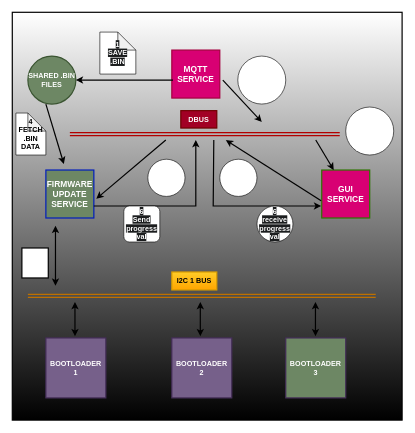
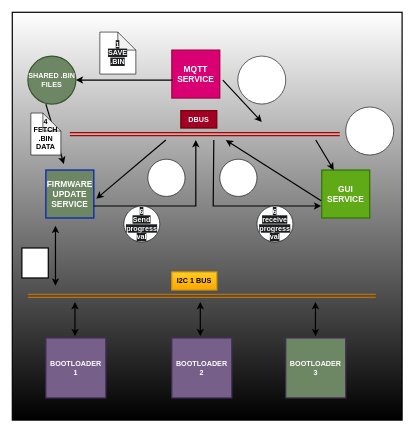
  <mxCell id="0" />
  <mxCell id="1" parent="0" />
  <mxCell id="2" value="" style="rounded=0;whiteSpace=wrap;html=1;gradientColor=default;fillColor=#FFFFFF;strokeWidth=2;fontColor=#000000;strokeColor=#000000;" parent="1" vertex="1"><mxGeometry x="20" y="20" width="650" height="680" as="geometry" /></mxCell>
  <mxCell id="3" value="&lt;b style=&quot;font-size: 14px;&quot;&gt;FIRMWARE&lt;br&gt;UPDATE SERVICE&lt;/b&gt;" style="whiteSpace=wrap;html=1;aspect=fixed;strokeWidth=2;fontColor=#ffffff;strokeColor=#001DBC;fillColor=#6d8764;" parent="1" vertex="1"><mxGeometry x="76" y="283" width="80" height="80" as="geometry" /></mxCell>
  <mxCell id="4" value="&lt;b style=&quot;font-size: 14px;&quot;&gt;MQTT&lt;br&gt;SERVICE&lt;/b&gt;" style="whiteSpace=wrap;html=1;aspect=fixed;strokeWidth=2;fontColor=#ffffff;strokeColor=#A50040;fillColor=#d80073;" parent="1" vertex="1"><mxGeometry x="286" y="83" width="80" height="80" as="geometry" /></mxCell>
- <mxCell id="5" value="&lt;b style=&quot;font-size: 14px;&quot;&gt;GUI&lt;br&gt;SERVICE&lt;br&gt;&lt;/b&gt;" style="whiteSpace=wrap;html=1;aspect=fixed;strokeWidth=2;fillColor=#d80073;fontColor=#ffffff;strokeColor=#2D7600;" parent="1" vertex="1"><mxGeometry x="536" y="283" width="80" height="80" as="geometry" /></mxCell>
+ <mxCell id="5" value="&lt;b style=&quot;font-size: 14px;&quot;&gt;GUI&lt;br&gt;SERVICE&lt;br&gt;&lt;/b&gt;" style="whiteSpace=wrap;html=1;aspect=fixed;strokeWidth=2;fillColor=#60a917;fontColor=#ffffff;strokeColor=#2D7600;" parent="1" vertex="1"><mxGeometry x="536" y="283" width="80" height="80" as="geometry" /></mxCell>
  <mxCell id="6" value="&lt;b&gt;DBUS&lt;/b&gt;" style="text;strokeColor=#6F0000;align=center;fillColor=#a20025;html=1;verticalAlign=middle;whiteSpace=wrap;rounded=0;strokeWidth=2;fontColor=#ffffff;" parent="1" vertex="1"><mxGeometry x="301" y="184" width="60" height="29" as="geometry" /></mxCell>
  <mxCell id="7" value="" style="endArrow=classic;html=1;rounded=0;exitX=1.063;exitY=0.625;exitDx=0;exitDy=0;exitPerimeter=0;fillColor=#0050ef;strokeColor=#000000;strokeWidth=2;fontColor=#000000;" parent="1" source="4" edge="1"><mxGeometry width="50" height="50" relative="1" as="geometry"><mxPoint x="426" y="163" as="sourcePoint" /><mxPoint x="436" y="203" as="targetPoint" /></mxGeometry></mxCell>
  <mxCell id="8" value="" style="endArrow=classic;html=1;rounded=0;entryX=0.25;entryY=0;entryDx=0;entryDy=0;fillColor=#0050ef;strokeColor=#000000;strokeWidth=2;fontColor=#000000;" parent="1" target="5" edge="1"><mxGeometry width="50" height="50" relative="1" as="geometry"><mxPoint x="526" y="233" as="sourcePoint" /><mxPoint x="526" y="243" as="targetPoint" /></mxGeometry></mxCell>
  <mxCell id="9" value="&lt;b&gt;SHARED .BIN FILES&lt;/b&gt;" style="ellipse;whiteSpace=wrap;html=1;aspect=fixed;strokeWidth=2;fontColor=#ffffff;strokeColor=#3A5431;fillColor=#6d8764;" parent="1" vertex="1"><mxGeometry x="46" y="93" width="80" height="80" as="geometry" /></mxCell>
  <mxCell id="10" value="" style="endArrow=classic;html=1;rounded=0;exitX=0.025;exitY=0.625;exitDx=0;exitDy=0;exitPerimeter=0;entryX=1;entryY=0.5;entryDx=0;entryDy=0;fillColor=#d80073;strokeColor=#000000;strokeWidth=2;fontColor=#000000;" parent="1" source="4" target="9" edge="1"><mxGeometry width="50" height="50" relative="1" as="geometry"><mxPoint x="186" y="143" as="sourcePoint" /><mxPoint x="236" y="93" as="targetPoint" /></mxGeometry></mxCell>
  <mxCell id="11" value="" style="endArrow=classic;html=1;rounded=0;fillColor=#60a917;strokeColor=#000000;strokeWidth=2;fontColor=#000000;" parent="1" edge="1"><mxGeometry width="50" height="50" relative="1" as="geometry"><mxPoint x="535" y="334.086" as="sourcePoint" /><mxPoint x="376" y="233" as="targetPoint" /></mxGeometry></mxCell>
  <mxCell id="12" value="" style="endArrow=classic;html=1;rounded=0;entryX=1.05;entryY=0.6;entryDx=0;entryDy=0;entryPerimeter=0;fillColor=#60a917;strokeColor=#000000;strokeWidth=2;fontColor=#000000;" parent="1" target="3" edge="1"><mxGeometry width="50" height="50" relative="1" as="geometry"><mxPoint x="276" y="233" as="sourcePoint" /><mxPoint x="206" y="263" as="targetPoint" /></mxGeometry></mxCell>
  <mxCell id="13" value="" style="shape=link;html=1;rounded=0;strokeWidth=2;fontColor=#000000;strokeColor=#BD7000;fillColor=#f0a30a;" parent="1" edge="1"><mxGeometry width="100" relative="1" as="geometry"><mxPoint x="46" y="493" as="sourcePoint" /><mxPoint x="626" y="493" as="targetPoint" /></mxGeometry></mxCell>
  <mxCell id="14" value="&lt;b&gt;I2C 1 BUS&lt;/b&gt;" style="text;strokeColor=#d79b00;align=center;fillColor=#ffcd28;html=1;verticalAlign=middle;whiteSpace=wrap;rounded=0;strokeWidth=2;gradientColor=#ffa500;" parent="1" vertex="1"><mxGeometry x="286" y="453" width="75" height="30" as="geometry" /></mxCell>
  <mxCell id="15" value="&lt;b&gt;BOOTLOADER&lt;br&gt;1&lt;/b&gt;" style="whiteSpace=wrap;html=1;aspect=fixed;strokeWidth=2;fontColor=#ffffff;strokeColor=#432D57;fillColor=#76608a;" parent="1" vertex="1"><mxGeometry x="76" y="563" width="100" height="100" as="geometry" /></mxCell>
  <mxCell id="16" value="&lt;b&gt;BOOTLOADER&lt;br&gt;2&lt;br&gt;&lt;/b&gt;" style="whiteSpace=wrap;html=1;aspect=fixed;strokeWidth=2;fontColor=#ffffff;strokeColor=#432D57;fillColor=#76608a;" parent="1" vertex="1"><mxGeometry x="286" y="563" width="100" height="100" as="geometry" /></mxCell>
  <mxCell id="17" value="&lt;b&gt;BOOTLOADER&lt;br&gt;3&lt;/b&gt;" style="whiteSpace=wrap;html=1;aspect=fixed;strokeWidth=2;fontColor=#ffffff;strokeColor=#432D57;fillColor=#6d8764;" parent="1" vertex="1"><mxGeometry x="476" y="563" width="100" height="100" as="geometry" /></mxCell>
  <mxCell id="18" value="" style="endArrow=classic;startArrow=classic;html=1;rounded=0;entryX=0.125;entryY=1;entryDx=0;entryDy=0;entryPerimeter=0;fillColor=#6a00ff;strokeColor=#000000;strokeWidth=2;fontColor=#000000;" parent="1" edge="1"><mxGeometry width="50" height="50" relative="1" as="geometry"><mxPoint x="92" y="476" as="sourcePoint" /><mxPoint x="92" y="376" as="targetPoint" /></mxGeometry></mxCell>
  <mxCell id="19" value="" style="endArrow=classic;startArrow=classic;html=1;rounded=0;entryX=0.125;entryY=1;entryDx=0;entryDy=0;entryPerimeter=0;strokeWidth=2;fontColor=#000000;strokeColor=#000000;" parent="1" edge="1"><mxGeometry width="50" height="50" relative="1" as="geometry"><mxPoint x="124.5" y="560" as="sourcePoint" /><mxPoint x="124.5" y="503" as="targetPoint" /></mxGeometry></mxCell>
  <mxCell id="20" value="" style="endArrow=classic;startArrow=classic;html=1;rounded=0;entryX=0.125;entryY=1;entryDx=0;entryDy=0;entryPerimeter=0;strokeWidth=2;fontColor=#000000;strokeColor=#000000;" parent="1" edge="1"><mxGeometry width="50" height="50" relative="1" as="geometry"><mxPoint x="333.5" y="560" as="sourcePoint" /><mxPoint x="333.5" y="503" as="targetPoint" /></mxGeometry></mxCell>
  <mxCell id="21" value="" style="endArrow=classic;startArrow=classic;html=1;rounded=0;entryX=0.125;entryY=1;entryDx=0;entryDy=0;entryPerimeter=0;strokeWidth=2;fontColor=#000000;strokeColor=#000000;" parent="1" edge="1"><mxGeometry width="50" height="50" relative="1" as="geometry"><mxPoint x="525.5" y="560" as="sourcePoint" /><mxPoint x="525.5" y="503" as="targetPoint" /></mxGeometry></mxCell>
  <mxCell id="22" value="" style="endArrow=classic;html=1;rounded=0;exitX=0.375;exitY=1;exitDx=0;exitDy=0;exitPerimeter=0;fillColor=#6a00ff;strokeColor=#000000;strokeWidth=2;fontColor=#000000;" parent="1" source="9" edge="1"><mxGeometry width="50" height="50" relative="1" as="geometry"><mxPoint x="36" y="243" as="sourcePoint" /><mxPoint x="106" y="273" as="targetPoint" /></mxGeometry></mxCell>
  <mxCell id="23" value="&lt;b&gt;5&lt;br&gt;write &lt;br&gt;.bin&lt;br&gt;&lt;/b&gt;" style="text;strokeColor=#000000;align=center;fillColor=default;html=1;verticalAlign=middle;whiteSpace=wrap;rounded=0;strokeWidth=2;fontColor=#FFFFFF;" parent="1" vertex="1"><mxGeometry x="36" y="413" width="44" height="50" as="geometry" /></mxCell>
  <mxCell id="24" value="" style="endArrow=classic;html=1;rounded=0;exitX=1;exitY=0.75;exitDx=0;exitDy=0;fillColor=#e3c800;strokeColor=#000000;strokeWidth=2;fontColor=#000000;" parent="1" source="3" edge="1"><mxGeometry width="50" height="50" relative="1" as="geometry"><mxPoint x="186" y="413" as="sourcePoint" /><mxPoint x="326" y="233" as="targetPoint" /><Array as="points"><mxPoint x="326" y="343" /></Array></mxGeometry></mxCell>
  <mxCell id="25" value="" style="endArrow=classic;html=1;rounded=0;entryX=0;entryY=0.75;entryDx=0;entryDy=0;fillColor=#e3c800;strokeColor=#000000;strokeWidth=2;fontColor=#000000;" parent="1" edge="1"><mxGeometry width="50" height="50" relative="1" as="geometry"><mxPoint x="356" y="233" as="sourcePoint" /><mxPoint x="535" y="343" as="targetPoint" /><Array as="points"><mxPoint x="355" y="343" /></Array></mxGeometry></mxCell>
  <mxCell id="26" value="" style="shape=link;html=1;rounded=0;strokeColor=#B20000;fillColor=#e51400;strokeWidth=2;" parent="1" edge="1"><mxGeometry width="100" relative="1" as="geometry"><mxPoint x="116" y="223" as="sourcePoint" /><mxPoint x="566" y="223" as="targetPoint" /></mxGeometry></mxCell>
  <mxCell id="27" value="&lt;b style=&quot;color: rgb(255, 255, 255);&quot;&gt;2&lt;br&gt;NEW FIRMWARE&lt;br&gt;AVAILABLE&lt;br&gt;SIGNAL&lt;/b&gt;" style="ellipse;whiteSpace=wrap;html=1;aspect=fixed;" parent="1" vertex="1"><mxGeometry x="576" y="178" width="80" height="80" as="geometry" /></mxCell>
  <mxCell id="28" value="&lt;b style=&quot;color: rgb(255, 255, 255);&quot;&gt;2&lt;br&gt;NEW FIRMWARE&lt;br&gt;AVAILABLE&lt;br&gt;SIGNAL&lt;/b&gt;" style="ellipse;whiteSpace=wrap;html=1;aspect=fixed;" parent="1" vertex="1"><mxGeometry x="396" y="93" width="80" height="80" as="geometry" /></mxCell>
  <mxCell id="29" value="&lt;b style=&quot;&quot;&gt;&lt;font color=&quot;#ffffff&quot;&gt;3&lt;br&gt;INSTALL&lt;br&gt;SIGNAL&lt;/font&gt;&lt;/b&gt;" style="ellipse;whiteSpace=wrap;html=1;aspect=fixed;" parent="1" vertex="1"><mxGeometry x="366" y="265" width="62" height="62" as="geometry" /></mxCell>
  <mxCell id="30" value="&lt;b style=&quot;&quot;&gt;&lt;font color=&quot;#ffffff&quot;&gt;3&lt;br&gt;INSTALL&lt;br&gt;SIGNAL&lt;/font&gt;&lt;/b&gt;" style="ellipse;whiteSpace=wrap;html=1;aspect=fixed;" parent="1" vertex="1"><mxGeometry x="246" y="265" width="62" height="62" as="geometry" /></mxCell>
- <mxCell id="31" value="&lt;b&gt;4&lt;br&gt;&lt;/b&gt;&lt;b&gt;FETCH&lt;br&gt;.BIN&lt;br&gt;DATA&lt;/b&gt;" style="shape=note;whiteSpace=wrap;html=1;backgroundOutline=1;darkOpacity=0.05;" parent="1" vertex="1"><mxGeometry x="26" y="188" width="50" height="70" as="geometry" /></mxCell>
+ <mxCell id="31" value="&lt;b&gt;4&lt;br&gt;&lt;/b&gt;&lt;b&gt;FETCH&lt;br&gt;.BIN&lt;br&gt;DATA&lt;/b&gt;" style="shape=note;whiteSpace=wrap;html=1;backgroundOutline=1;darkOpacity=0.05;" parent="1" vertex="1"><mxGeometry x="51" y="188" width="50" height="70" as="geometry" /></mxCell>
  <mxCell id="32" value="&lt;b style=&quot;border-color: rgb(0, 0, 0); font-family: Helvetica; font-size: 12px; font-style: normal; font-variant-ligatures: normal; font-variant-caps: normal; letter-spacing: normal; orphans: 2; text-align: center; text-indent: 0px; text-transform: none; widows: 2; word-spacing: 0px; -webkit-text-stroke-width: 0px; background-color: rgb(27, 29, 30); text-decoration-thickness: initial; text-decoration-style: initial; text-decoration-color: initial;&quot;&gt;6&lt;br style=&quot;border-color: rgb(0, 0, 0);&quot;&gt;receive progress&lt;br style=&quot;border-color: rgb(0, 0, 0);&quot;&gt;val&lt;/b&gt;" style="ellipse;whiteSpace=wrap;html=1;aspect=fixed;fontColor=#FFFFFF;" parent="1" vertex="1"><mxGeometry x="428" y="343" width="60" height="60" as="geometry" /></mxCell>
- <mxCell id="33" value="&lt;b style=&quot;border-color: rgb(0, 0, 0); font-family: Helvetica; font-size: 12px; font-style: normal; font-variant-ligatures: normal; font-variant-caps: normal; letter-spacing: normal; orphans: 2; text-align: center; text-indent: 0px; text-transform: none; widows: 2; word-spacing: 0px; -webkit-text-stroke-width: 0px; background-color: rgb(27, 29, 30); text-decoration-thickness: initial; text-decoration-style: initial; text-decoration-color: initial;&quot;&gt;6&lt;br style=&quot;border-color: rgb(0, 0, 0);&quot;&gt;Send progress&lt;br style=&quot;border-color: rgb(0, 0, 0);&quot;&gt;val&lt;/b&gt;" style="whiteSpace=wrap;html=1;aspect=fixed;fontColor=#FFFFFF;rounded=1;" parent="1" vertex="1"><mxGeometry x="206" y="343" width="60" height="60" as="geometry" /></mxCell>
+ <mxCell id="33" value="&lt;b style=&quot;border-color: rgb(0, 0, 0); font-family: Helvetica; font-size: 12px; font-style: normal; font-variant-ligatures: normal; font-variant-caps: normal; letter-spacing: normal; orphans: 2; text-align: center; text-indent: 0px; text-transform: none; widows: 2; word-spacing: 0px; -webkit-text-stroke-width: 0px; background-color: rgb(27, 29, 30); text-decoration-thickness: initial; text-decoration-style: initial; text-decoration-color: initial;&quot;&gt;6&lt;br style=&quot;border-color: rgb(0, 0, 0);&quot;&gt;Send progress&lt;br style=&quot;border-color: rgb(0, 0, 0);&quot;&gt;val&lt;/b&gt;" style="ellipse;whiteSpace=wrap;html=1;aspect=fixed;fontColor=#FFFFFF;" parent="1" vertex="1"><mxGeometry x="206" y="343" width="60" height="60" as="geometry" /></mxCell>
  <mxCell id="34" style="edgeStyle=orthogonalEdgeStyle;rounded=0;orthogonalLoop=1;jettySize=auto;html=1;exitX=0.5;exitY=1;exitDx=0;exitDy=0;" parent="1" source="32" target="32" edge="1"><mxGeometry relative="1" as="geometry" /></mxCell>
  <mxCell id="35" value="&lt;b style=&quot;border-color: rgb(0, 0, 0); font-family: Helvetica; font-size: 12px; font-style: normal; font-variant-ligatures: normal; font-variant-caps: normal; letter-spacing: normal; orphans: 2; text-align: center; text-indent: 0px; text-transform: none; widows: 2; word-spacing: 0px; -webkit-text-stroke-width: 0px; background-color: rgb(27, 29, 30); text-decoration-thickness: initial; text-decoration-style: initial; text-decoration-color: initial;&quot;&gt;1&lt;br style=&quot;border-color: rgb(0, 0, 0);&quot;&gt;&lt;/b&gt;&lt;b style=&quot;border-color: rgb(0, 0, 0); font-family: Helvetica; font-size: 12px; font-style: normal; font-variant-ligatures: normal; font-variant-caps: normal; letter-spacing: normal; orphans: 2; text-align: center; text-indent: 0px; text-transform: none; widows: 2; word-spacing: 0px; -webkit-text-stroke-width: 0px; background-color: rgb(27, 29, 30); text-decoration-thickness: initial; text-decoration-style: initial; text-decoration-color: initial;&quot;&gt;SAVE&lt;br style=&quot;border-color: rgb(0, 0, 0);&quot;&gt;.BIN&lt;/b&gt;" style="shape=note;whiteSpace=wrap;html=1;backgroundOutline=1;darkOpacity=0.05;fontColor=#FFFFFF;" parent="1" vertex="1"><mxGeometry x="166" y="53" width="60" height="70" as="geometry" /></mxCell>
